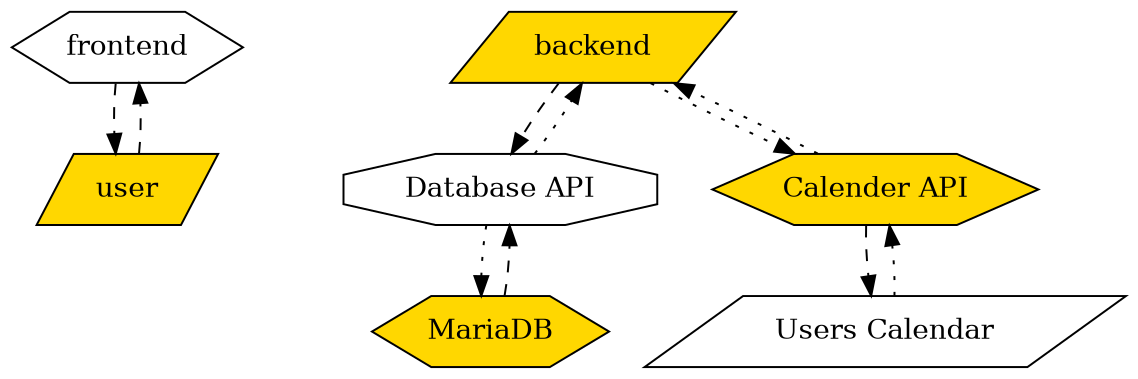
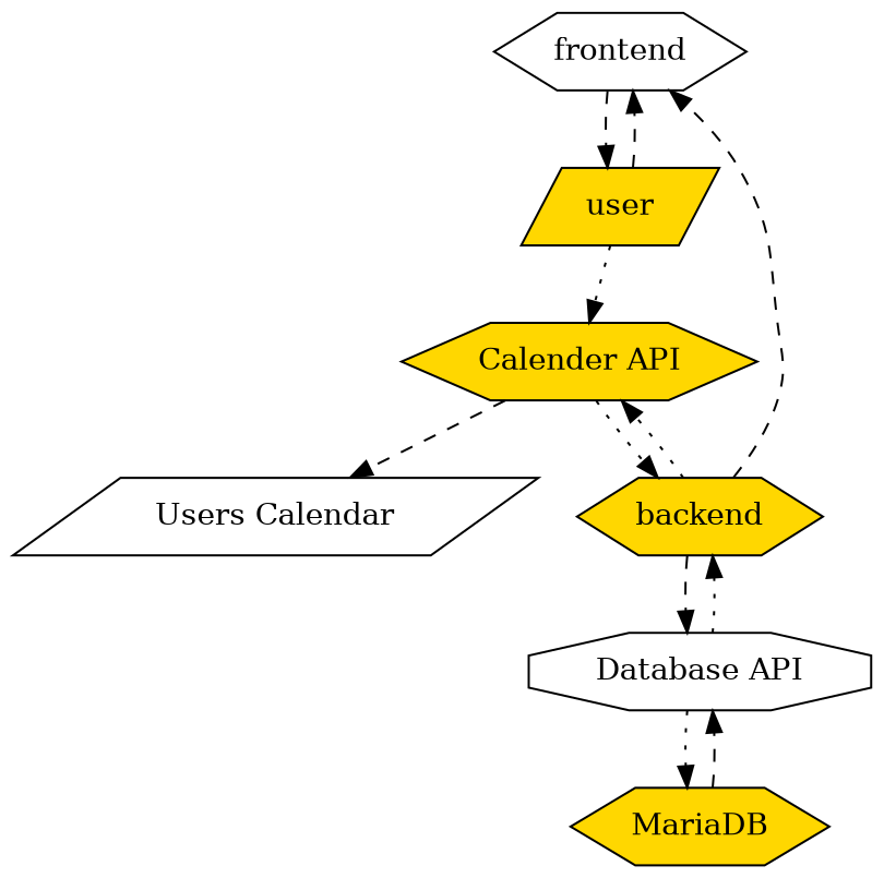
  digraph {
    node [fillcolor=gold shape=hexagon style=filled]
    edge [style=dashed]
    frontend [fillcolor=white]
    user [shape=parallelogram]
-   backend [shape=parallelogram]
+   backend
    n4 [fillcolor=white label="Database API" shape=octagon]
    n5 [label="Calender API"]
    n6 [label=MariaDB]
    n7 [fillcolor=white label="Users Calendar" shape=parallelogram]
    frontend -> user
    user -> frontend
+   backend -> frontend
    backend -> n4
    backend -> n5 [style=dotted]
    n4 -> backend [style=dotted]
    n4 -> n6 [style=dotted]
    n5 -> backend [style=dotted]
    n5 -> n7
    n6 -> n4
-   n7 -> n5 [style=dotted]
+   user -> n5 [style=dotted]
  }
